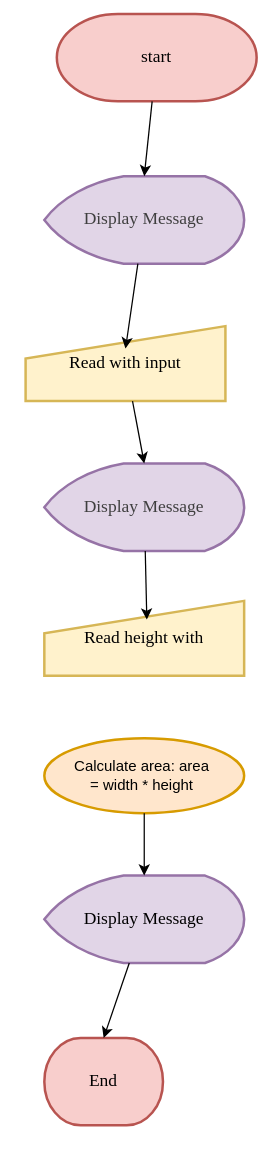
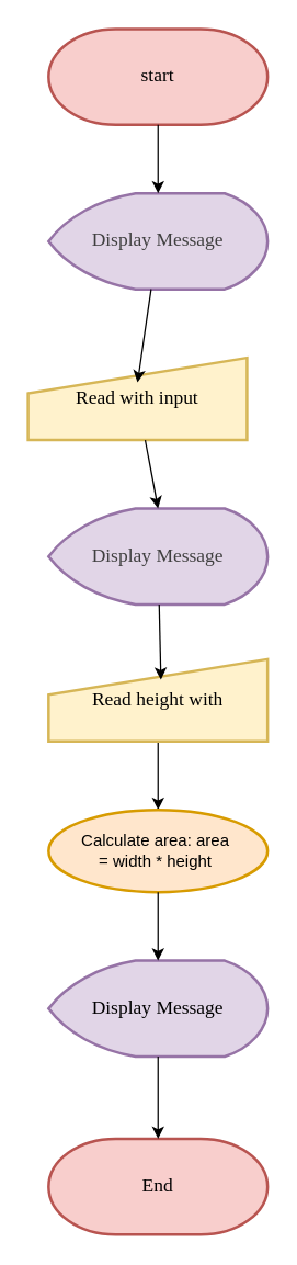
  <mxCell id="0" />
  <mxCell id="1" parent="0" />
- <mxCell id="2" value="&lt;font style=&quot;font-size: 14px;&quot; face=&quot;Comic Sans MS&quot;&gt;start&lt;/font&gt;" style="strokeWidth=2;html=1;shape=mxgraph.flowchart.terminator;whiteSpace=wrap;fillColor=#f8cecc;strokeColor=#b85450;" vertex="1" parent="1"><mxGeometry x="45" y="10" width="160" height="70" as="geometry" /></mxCell>
+ <mxCell id="2" value="&lt;font style=&quot;font-size: 14px;&quot; face=&quot;Comic Sans MS&quot;&gt;start&lt;/font&gt;" style="strokeWidth=2;html=1;shape=mxgraph.flowchart.terminator;whiteSpace=wrap;fillColor=#f8cecc;strokeColor=#b85450;" vertex="1" parent="1"><mxGeometry x="35" y="20" width="160" height="70" as="geometry" /></mxCell>
  <mxCell id="3" value="&lt;span style=&quot;color: rgb(63, 63, 63); font-family: &amp;quot;Comic Sans MS&amp;quot;; font-size: 14px;&quot;&gt;Display Message&lt;/span&gt;" style="strokeWidth=2;html=1;shape=mxgraph.flowchart.display;whiteSpace=wrap;fillColor=#e1d5e7;strokeColor=#9673a6;" vertex="1" parent="1"><mxGeometry x="35" y="140" width="160" height="70" as="geometry" /></mxCell>
  <mxCell id="4" style="edgeStyle=none;html=1;entryX=0.5;entryY=0;entryDx=0;entryDy=0;entryPerimeter=0;" edge="1" parent="1" source="2" target="3"><mxGeometry relative="1" as="geometry" /></mxCell>
  <mxCell id="5" value="&lt;font style=&quot;font-size: 14px;&quot; face=&quot;Comic Sans MS&quot;&gt;Read with input&lt;/font&gt;" style="html=1;strokeWidth=2;shape=manualInput;whiteSpace=wrap;rounded=0;size=26;arcSize=11;fillColor=#fff2cc;strokeColor=#d6b656;" vertex="1" parent="1"><mxGeometry x="20" y="260" width="160" height="60" as="geometry" /></mxCell>
  <mxCell id="6" style="edgeStyle=none;html=1;entryX=0.5;entryY=0.3;entryDx=0;entryDy=0;entryPerimeter=0;" edge="1" parent="1" source="3" target="5"><mxGeometry relative="1" as="geometry" /></mxCell>
  <mxCell id="7" value="&lt;span style=&quot;color: rgb(63, 63, 63); font-family: &amp;quot;Comic Sans MS&amp;quot;; font-size: 14px;&quot;&gt;Display Message&lt;/span&gt;" style="strokeWidth=2;html=1;shape=mxgraph.flowchart.display;whiteSpace=wrap;fillColor=#e1d5e7;strokeColor=#9673a6;" vertex="1" parent="1"><mxGeometry x="35" y="370" width="160" height="70" as="geometry" /></mxCell>
  <mxCell id="8" style="edgeStyle=none;html=1;entryX=0.5;entryY=0;entryDx=0;entryDy=0;entryPerimeter=0;" edge="1" parent="1" source="5" target="7"><mxGeometry relative="1" as="geometry" /></mxCell>
+ <mxCell id="9" value="" style="edgeStyle=none;html=1;" edge="1" parent="1" source="10" target="12"><mxGeometry relative="1" as="geometry" /></mxCell>
  <mxCell id="10" value="&lt;font style=&quot;font-size: 14px;&quot; face=&quot;Comic Sans MS&quot;&gt;Read height with&lt;/font&gt;" style="html=1;strokeWidth=2;shape=manualInput;whiteSpace=wrap;rounded=0;size=26;arcSize=11;fillColor=#fff2cc;strokeColor=#d6b656;" vertex="1" parent="1"><mxGeometry x="35" y="480" width="160" height="60" as="geometry" /></mxCell>
  <mxCell id="11" style="edgeStyle=none;html=1;entryX=0.513;entryY=0.25;entryDx=0;entryDy=0;entryPerimeter=0;" edge="1" parent="1" source="7" target="10"><mxGeometry relative="1" as="geometry" /></mxCell>
  <mxCell id="12" value="Calculate area: area&amp;nbsp;&lt;div&gt;= width * height&amp;nbsp;&lt;/div&gt;" style="ellipse;whiteSpace=wrap;html=1;fillColor=#ffe6cc;strokeColor=#d79b00;strokeWidth=2;arcSize=11;" vertex="1" parent="1"><mxGeometry x="35" y="590" width="160" height="60" as="geometry" /></mxCell>
- <mxCell id="13" value="&lt;font style=&quot;font-size: 14px;&quot; face=&quot;Comic Sans MS&quot;&gt;End&lt;/font&gt;" style="strokeWidth=2;html=1;shape=mxgraph.flowchart.terminator;whiteSpace=wrap;fillColor=#f8cecc;strokeColor=#b85450;" vertex="1" parent="1"><mxGeometry x="35" y="830" width="95" height="70" as="geometry" /></mxCell>
+ <mxCell id="13" value="&lt;font style=&quot;font-size: 14px;&quot; face=&quot;Comic Sans MS&quot;&gt;End&lt;/font&gt;" style="strokeWidth=2;html=1;shape=mxgraph.flowchart.terminator;whiteSpace=wrap;fillColor=#f8cecc;strokeColor=#b85450;" vertex="1" parent="1"><mxGeometry x="35" y="830" width="160" height="70" as="geometry" /></mxCell>
  <mxCell id="14" value="&lt;font face=&quot;Comic Sans MS&quot; style=&quot;font-size: 14px;&quot;&gt;Display Message&lt;/font&gt;" style="strokeWidth=2;html=1;shape=mxgraph.flowchart.display;whiteSpace=wrap;fillColor=#e1d5e7;strokeColor=#9673a6;" vertex="1" parent="1"><mxGeometry x="35" y="700" width="160" height="70" as="geometry" /></mxCell>
  <mxCell id="15" style="edgeStyle=none;html=1;entryX=0.5;entryY=0;entryDx=0;entryDy=0;entryPerimeter=0;" edge="1" parent="1" source="12" target="14"><mxGeometry relative="1" as="geometry" /></mxCell>
  <mxCell id="16" style="edgeStyle=none;html=1;entryX=0.5;entryY=0;entryDx=0;entryDy=0;entryPerimeter=0;" edge="1" parent="1" source="14" target="13"><mxGeometry relative="1" as="geometry" /></mxCell>
